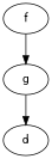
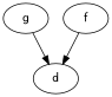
  strict digraph {
    fontname=Roboto
    node [fontname=Roboto]
    edge [fontname=Roboto weight=1]
    n1 [label=g]
    n2 [label=d]
    n3 [label=f]
    n1 -> n2
-   n3 -> n1
+   n3 -> n2
  }
